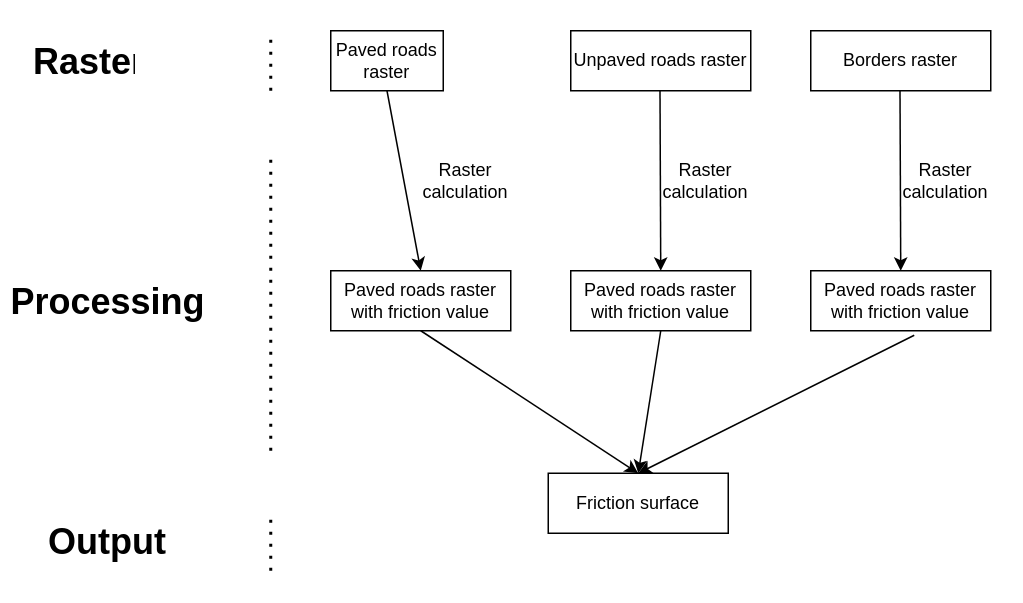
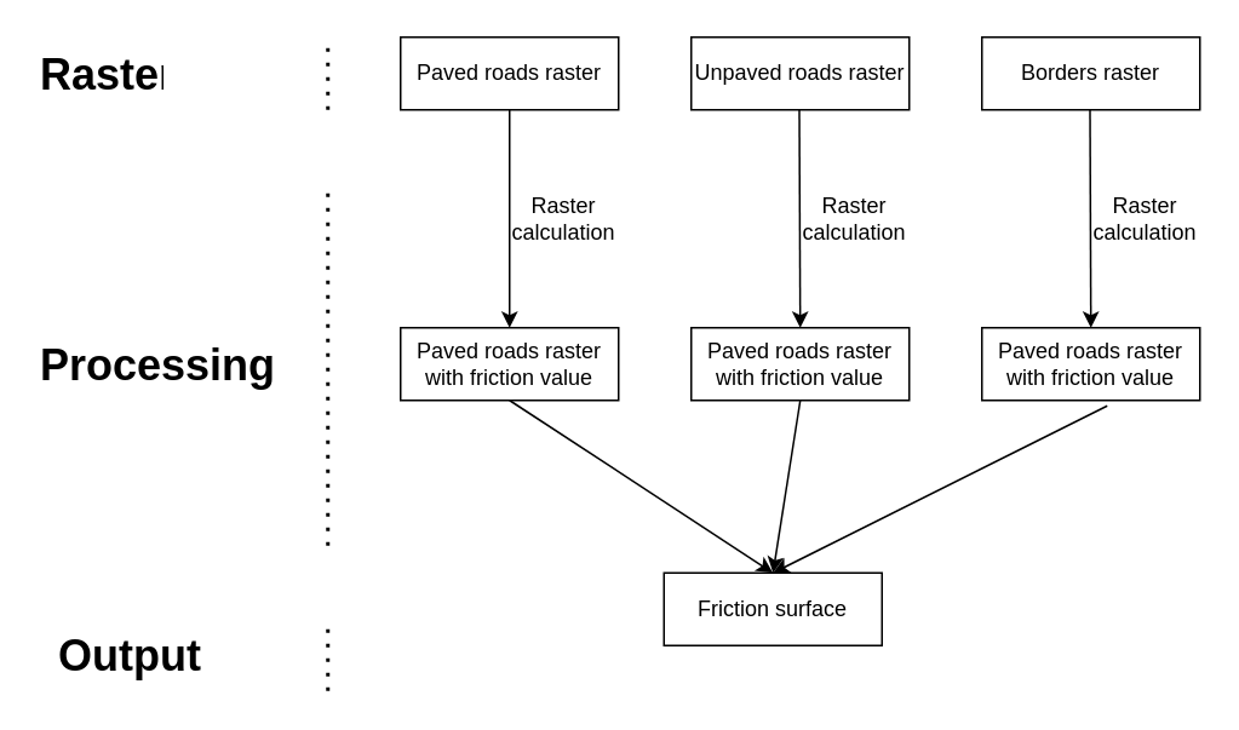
  <mxCell id="0" />
  <mxCell id="1" parent="0" />
- <mxCell id="2" value="Paved roads raster" style="rounded=0;whiteSpace=wrap;html=1;" parent="1" vertex="1"><mxGeometry x="220" y="20" width="75" height="40" as="geometry" /></mxCell>
+ <mxCell id="2" value="Paved roads raster" style="rounded=0;whiteSpace=wrap;html=1;" parent="1" vertex="1"><mxGeometry x="220" y="20" width="120" height="40" as="geometry" /></mxCell>
  <mxCell id="3" value="&lt;h1 style=&quot;margin-top: 0px;&quot;&gt;Raster&lt;/h1&gt;" style="text;html=1;whiteSpace=wrap;overflow=hidden;rounded=0;" parent="1" vertex="1"><mxGeometry x="20" y="20" width="70" height="40" as="geometry" /></mxCell>
  <mxCell id="4" value="&lt;h1 style=&quot;margin-top: 0px;&quot;&gt;Output&lt;/h1&gt;" style="text;html=1;whiteSpace=wrap;overflow=hidden;rounded=0;" parent="1" vertex="1"><mxGeometry x="30" y="340" width="100" height="40" as="geometry" /></mxCell>
- <mxCell id="5" value="&lt;h1 style=&quot;margin-top: 0px;&quot;&gt;Processing&lt;/h1&gt;" style="text;html=1;whiteSpace=wrap;overflow=hidden;rounded=0;" parent="1" vertex="1"><mxGeometry x="5" y="180" width="140" height="40" as="geometry" /></mxCell>
+ <mxCell id="5" value="&lt;h1 style=&quot;margin-top: 0px;&quot;&gt;Processing&lt;/h1&gt;" style="text;html=1;whiteSpace=wrap;overflow=hidden;rounded=0;" parent="1" vertex="1"><mxGeometry x="20" y="180" width="140" height="40" as="geometry" /></mxCell>
  <mxCell id="6" value="" style="endArrow=none;dashed=1;html=1;dashPattern=1 3;strokeWidth=2;rounded=0;" parent="1" edge="1"><mxGeometry width="50" height="50" relative="1" as="geometry"><mxPoint x="180" y="60" as="sourcePoint" /><mxPoint x="180" y="20" as="targetPoint" /></mxGeometry></mxCell>
  <mxCell id="7" value="" style="endArrow=none;dashed=1;html=1;dashPattern=1 3;strokeWidth=2;rounded=0;" parent="1" edge="1"><mxGeometry width="50" height="50" relative="1" as="geometry"><mxPoint x="180" y="300" as="sourcePoint" /><mxPoint x="180" y="100" as="targetPoint" /></mxGeometry></mxCell>
  <mxCell id="8" value="" style="endArrow=none;dashed=1;html=1;dashPattern=1 3;strokeWidth=2;rounded=0;" parent="1" edge="1"><mxGeometry width="50" height="50" relative="1" as="geometry"><mxPoint x="180" y="380" as="sourcePoint" /><mxPoint x="180" y="340" as="targetPoint" /></mxGeometry></mxCell>
  <mxCell id="9" value="Unpaved roads raster" style="rounded=0;whiteSpace=wrap;html=1;" parent="1" vertex="1"><mxGeometry x="380" y="20" width="120" height="40" as="geometry" /></mxCell>
  <mxCell id="10" value="Borders raster" style="rounded=0;whiteSpace=wrap;html=1;" vertex="1" parent="1"><mxGeometry x="540" y="20" width="120" height="40" as="geometry" /></mxCell>
  <mxCell id="11" value="" style="endArrow=classic;html=1;rounded=0;exitX=0.5;exitY=1;exitDx=0;exitDy=0;entryX=0.5;entryY=0;entryDx=0;entryDy=0;" edge="1" parent="1" source="2" target="14"><mxGeometry width="50" height="50" relative="1" as="geometry"><mxPoint x="250" y="360" as="sourcePoint" /><mxPoint x="280" y="100" as="targetPoint" /></mxGeometry></mxCell>
  <mxCell id="12" value="" style="endArrow=classic;html=1;rounded=0;exitX=0.5;exitY=1;exitDx=0;exitDy=0;entryX=0.5;entryY=0;entryDx=0;entryDy=0;" edge="1" parent="1" target="15"><mxGeometry width="50" height="50" relative="1" as="geometry"><mxPoint x="439.5" y="60" as="sourcePoint" /><mxPoint x="439.5" y="100" as="targetPoint" /></mxGeometry></mxCell>
  <mxCell id="13" value="" style="endArrow=classic;html=1;rounded=0;exitX=0.5;exitY=1;exitDx=0;exitDy=0;entryX=0.5;entryY=0;entryDx=0;entryDy=0;" edge="1" parent="1" target="16"><mxGeometry width="50" height="50" relative="1" as="geometry"><mxPoint x="599.5" y="60" as="sourcePoint" /><mxPoint x="599.5" y="100" as="targetPoint" /></mxGeometry></mxCell>
  <mxCell id="14" value="Paved roads raster with friction value" style="rounded=0;whiteSpace=wrap;html=1;" vertex="1" parent="1"><mxGeometry x="220" y="180" width="120" height="40" as="geometry" /></mxCell>
  <mxCell id="15" value="Paved roads raster with friction value" style="rounded=0;whiteSpace=wrap;html=1;" vertex="1" parent="1"><mxGeometry x="380" y="180" width="120" height="40" as="geometry" /></mxCell>
  <mxCell id="16" value="Paved roads raster with friction value" style="rounded=0;whiteSpace=wrap;html=1;" vertex="1" parent="1"><mxGeometry x="540" y="180" width="120" height="40" as="geometry" /></mxCell>
  <mxCell id="17" value="Raster calculation" style="text;html=1;align=center;verticalAlign=middle;whiteSpace=wrap;rounded=0;" vertex="1" parent="1"><mxGeometry x="280" y="100" width="60" height="40" as="geometry" /></mxCell>
  <mxCell id="18" value="" style="endArrow=classic;html=1;rounded=0;exitX=0.5;exitY=1;exitDx=0;exitDy=0;entryX=0.5;entryY=0;entryDx=0;entryDy=0;" edge="1" parent="1" source="14" target="19"><mxGeometry width="50" height="50" relative="1" as="geometry"><mxPoint x="250" y="360" as="sourcePoint" /><mxPoint x="440" y="220" as="targetPoint" /></mxGeometry></mxCell>
  <mxCell id="19" value="Friction surface" style="rounded=0;whiteSpace=wrap;html=1;" vertex="1" parent="1"><mxGeometry x="365" y="315" width="120" height="40" as="geometry" /></mxCell>
  <mxCell id="20" value="" style="endArrow=classic;html=1;rounded=0;exitX=0.5;exitY=1;exitDx=0;exitDy=0;entryX=0.5;entryY=0;entryDx=0;entryDy=0;" edge="1" parent="1" source="15" target="19"><mxGeometry width="50" height="50" relative="1" as="geometry"><mxPoint x="290" y="150" as="sourcePoint" /><mxPoint x="450" y="230" as="targetPoint" /></mxGeometry></mxCell>
  <mxCell id="21" value="" style="endArrow=classic;html=1;rounded=0;exitX=0.575;exitY=1.075;exitDx=0;exitDy=0;exitPerimeter=0;entryX=0.5;entryY=0;entryDx=0;entryDy=0;" edge="1" parent="1" source="16" target="19"><mxGeometry width="50" height="50" relative="1" as="geometry"><mxPoint x="300" y="160" as="sourcePoint" /><mxPoint x="460" y="240" as="targetPoint" /></mxGeometry></mxCell>
  <mxCell id="22" value="Raster calculation" style="text;html=1;align=center;verticalAlign=middle;whiteSpace=wrap;rounded=0;" vertex="1" parent="1"><mxGeometry x="440" y="100" width="60" height="40" as="geometry" /></mxCell>
  <mxCell id="23" value="Raster calculation" style="text;html=1;align=center;verticalAlign=middle;whiteSpace=wrap;rounded=0;" vertex="1" parent="1"><mxGeometry x="600" y="100" width="60" height="40" as="geometry" /></mxCell>
